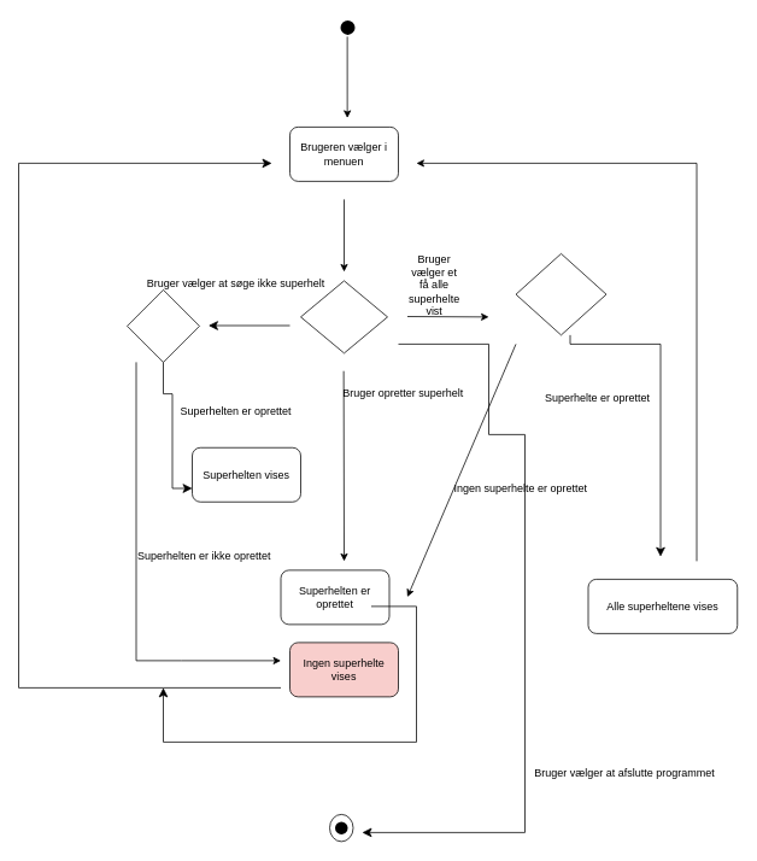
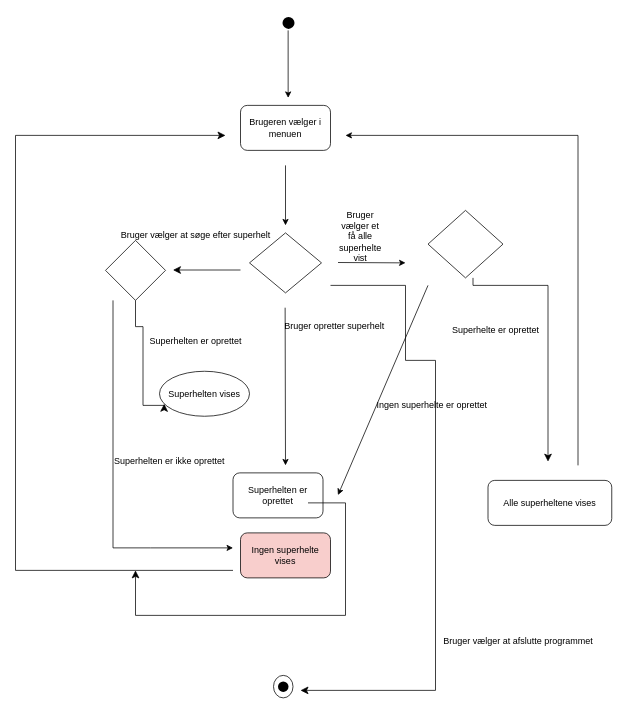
  <mxCell id="0" />
  <mxCell id="1" parent="0" />
  <mxCell id="2" value="" style="ellipse;whiteSpace=wrap;html=1;" vertex="1" parent="1"><mxGeometry x="364" y="900" width="26" height="30" as="geometry" /></mxCell>
  <mxCell id="3" value="" style="shape=waypoint;sketch=0;size=6;pointerEvents=1;points=[];fillColor=none;resizable=0;rotatable=0;perimeter=centerPerimeter;snapToPoint=1;fontSize=13;spacing=3;container=1;strokeWidth=6;" vertex="1" parent="1"><mxGeometry x="374" y="20" width="20" height="20" as="geometry" /></mxCell>
  <mxCell id="4" value="" style="endArrow=classic;html=1;rounded=0;exitX=0.833;exitY=0.5;exitDx=0;exitDy=0;exitPerimeter=0;" edge="1" parent="1"><mxGeometry width="50" height="50" relative="1" as="geometry"><mxPoint x="383.5" y="40" as="sourcePoint" /><mxPoint x="383.54" y="130" as="targetPoint" /></mxGeometry></mxCell>
  <mxCell id="5" value="Brugeren vælger i menuen" style="rounded=1;whiteSpace=wrap;html=1;" vertex="1" parent="1"><mxGeometry x="320" y="140" width="120" height="60" as="geometry" /></mxCell>
  <mxCell id="6" value="" style="endArrow=classic;html=1;rounded=0;" edge="1" parent="1"><mxGeometry width="50" height="50" relative="1" as="geometry"><mxPoint x="380" y="220" as="sourcePoint" /><mxPoint x="380" y="300" as="targetPoint" /></mxGeometry></mxCell>
  <mxCell id="7" value="" style="rhombus;whiteSpace=wrap;html=1;" vertex="1" parent="1"><mxGeometry x="332" y="310" width="96" height="80" as="geometry" /></mxCell>
  <mxCell id="8" value="" style="endArrow=classic;html=1;rounded=0;" edge="1" parent="1"><mxGeometry width="50" height="50" relative="1" as="geometry"><mxPoint x="379.5" y="409.75" as="sourcePoint" /><mxPoint x="380" y="620" as="targetPoint" /></mxGeometry></mxCell>
  <mxCell id="9" value="&lt;div&gt;Bruger opretter superhelt&lt;/div&gt;" style="text;html=1;align=center;verticalAlign=middle;resizable=0;points=[];autosize=1;strokeColor=none;fillColor=none;" vertex="1" parent="1"><mxGeometry x="370" y="420" width="150" height="30" as="geometry" /></mxCell>
  <mxCell id="10" value="" style="endArrow=classic;html=1;rounded=0;" edge="1" parent="1"><mxGeometry width="50" height="50" relative="1" as="geometry"><mxPoint x="450" y="349.5" as="sourcePoint" /><mxPoint x="540" y="350" as="targetPoint" /></mxGeometry></mxCell>
  <mxCell id="11" value="Bruger vælger et få alle superhelte vist" style="text;html=1;strokeColor=none;fillColor=none;align=center;verticalAlign=middle;whiteSpace=wrap;rounded=0;" vertex="1" parent="1"><mxGeometry x="450" y="300" width="60" height="30" as="geometry" /></mxCell>
  <mxCell id="12" value="Superhelten er oprettet" style="rounded=1;whiteSpace=wrap;html=1;" vertex="1" parent="1"><mxGeometry x="310" y="630" width="120" height="60" as="geometry" /></mxCell>
  <mxCell id="13" value="Ingen superhelte vises" style="rounded=1;whiteSpace=wrap;html=1;fillColor=#f8cecc;" vertex="1" parent="1"><mxGeometry x="320" y="710" width="120" height="60" as="geometry" /></mxCell>
  <mxCell id="14" value="" style="rhombus;whiteSpace=wrap;html=1;" vertex="1" parent="1"><mxGeometry x="570" y="280" width="100" height="90" as="geometry" /></mxCell>
  <mxCell id="15" value="" style="edgeStyle=segmentEdgeStyle;endArrow=classic;html=1;curved=0;rounded=0;endSize=8;startSize=8;sourcePerimeterSpacing=0;targetPerimeterSpacing=0;" edge="1" parent="1"><mxGeometry width="100" relative="1" as="geometry"><mxPoint x="630" y="370" as="sourcePoint" /><mxPoint x="730" y="615" as="targetPoint" /><Array as="points"><mxPoint x="630" y="380" /><mxPoint x="730" y="380" /></Array></mxGeometry></mxCell>
  <mxCell id="16" value="" style="endArrow=classic;html=1;rounded=0;" edge="1" parent="1"><mxGeometry width="50" height="50" relative="1" as="geometry"><mxPoint x="570" y="380" as="sourcePoint" /><mxPoint x="450" y="659.5" as="targetPoint" /></mxGeometry></mxCell>
  <mxCell id="17" value="Ingen superhelte er oprettet" style="text;html=1;align=center;verticalAlign=middle;resizable=0;points=[];autosize=1;strokeColor=none;fillColor=none;" vertex="1" parent="1"><mxGeometry x="490" y="525" width="170" height="30" as="geometry" /></mxCell>
  <mxCell id="18" value="Alle superheltene vises" style="rounded=1;whiteSpace=wrap;html=1;" vertex="1" parent="1"><mxGeometry x="650" y="640" width="165" height="60" as="geometry" /></mxCell>
  <mxCell id="19" value="" style="endArrow=classic;html=1;rounded=0;" edge="1" parent="1"><mxGeometry width="50" height="50" relative="1" as="geometry"><mxPoint x="770" y="620" as="sourcePoint" /><mxPoint x="460" y="180" as="targetPoint" /><Array as="points"><mxPoint x="770" y="180" /></Array></mxGeometry></mxCell>
  <mxCell id="20" value="&lt;div&gt;Superhelte er oprettet&lt;/div&gt;" style="text;html=1;align=center;verticalAlign=middle;resizable=0;points=[];autosize=1;strokeColor=none;fillColor=none;" vertex="1" parent="1"><mxGeometry x="590" y="425" width="140" height="30" as="geometry" /></mxCell>
  <mxCell id="21" value="" style="edgeStyle=segmentEdgeStyle;endArrow=classic;html=1;curved=0;rounded=0;endSize=8;startSize=8;sourcePerimeterSpacing=0;targetPerimeterSpacing=0;" edge="1" parent="1"><mxGeometry width="100" relative="1" as="geometry"><mxPoint x="320" y="359.5" as="sourcePoint" /><mxPoint x="230" y="359.5" as="targetPoint" /><Array as="points"><mxPoint x="230" y="359.5" /></Array></mxGeometry></mxCell>
- <mxCell id="22" value="Bruger vælger at søge ikke superhelt" style="text;html=1;align=center;verticalAlign=middle;resizable=0;points=[];autosize=1;strokeColor=none;fillColor=none;" vertex="1" parent="1"><mxGeometry x="150" y="298" width="220" height="30" as="geometry" /></mxCell>
+ <mxCell id="22" value="Bruger vælger at søge efter superhelt" style="text;html=1;align=center;verticalAlign=middle;resizable=0;points=[];autosize=1;strokeColor=none;fillColor=none;" vertex="1" parent="1"><mxGeometry x="150" y="298" width="220" height="30" as="geometry" /></mxCell>
  <mxCell id="23" value="" style="rhombus;whiteSpace=wrap;html=1;" vertex="1" parent="1"><mxGeometry x="140" y="320" width="80" height="80" as="geometry" /></mxCell>
  <mxCell id="24" value="" style="endArrow=classic;html=1;rounded=0;" edge="1" parent="1"><mxGeometry width="50" height="50" relative="1" as="geometry"><mxPoint x="150" y="400" as="sourcePoint" /><mxPoint x="310" y="730" as="targetPoint" /><Array as="points"><mxPoint x="150" y="730" /><mxPoint x="200" y="730" /></Array></mxGeometry></mxCell>
  <mxCell id="25" value="Superhelten er ikke oprettet" style="text;html=1;align=center;verticalAlign=middle;resizable=0;points=[];autosize=1;strokeColor=none;fillColor=none;" vertex="1" parent="1"><mxGeometry x="140" y="600" width="170" height="30" as="geometry" /></mxCell>
- <mxCell id="26" value="Superhelten vises" style="rounded=1;whiteSpace=wrap;html=1;" vertex="1" parent="1"><mxGeometry x="212" y="494.5" width="120" height="60" as="geometry" /></mxCell>
+ <mxCell id="26" value="Superhelten vises" style="ellipse;whiteSpace=wrap;html=1;" vertex="1" parent="1"><mxGeometry x="212" y="494.5" width="120" height="60" as="geometry" /></mxCell>
  <mxCell id="27" value="" style="edgeStyle=segmentEdgeStyle;endArrow=classic;html=1;curved=0;rounded=0;endSize=8;startSize=8;sourcePerimeterSpacing=0;targetPerimeterSpacing=0;exitX=0.5;exitY=1;exitDx=0;exitDy=0;entryX=0;entryY=0.75;entryDx=0;entryDy=0;" edge="1" parent="1" source="23" target="26"><mxGeometry width="100" relative="1" as="geometry"><mxPoint x="175" y="385" as="sourcePoint" /><mxPoint x="190" y="540" as="targetPoint" /><Array as="points"><mxPoint x="180" y="435" /><mxPoint x="190" y="435" /><mxPoint x="190" y="540" /></Array></mxGeometry></mxCell>
  <mxCell id="28" value="Superhelten er oprettet" style="text;html=1;align=center;verticalAlign=middle;resizable=0;points=[];autosize=1;strokeColor=none;fillColor=none;" vertex="1" parent="1"><mxGeometry x="190" y="440" width="140" height="30" as="geometry" /></mxCell>
  <mxCell id="29" value="" style="edgeStyle=segmentEdgeStyle;endArrow=classic;html=1;curved=0;rounded=0;endSize=8;startSize=8;sourcePerimeterSpacing=0;targetPerimeterSpacing=0;" edge="1" parent="1"><mxGeometry width="100" relative="1" as="geometry"><mxPoint x="310" y="760" as="sourcePoint" /><mxPoint x="300" y="180" as="targetPoint" /><Array as="points"><mxPoint x="20" y="760" /></Array></mxGeometry></mxCell>
  <mxCell id="30" value="" style="edgeStyle=segmentEdgeStyle;endArrow=classic;html=1;curved=0;rounded=0;endSize=8;startSize=8;sourcePerimeterSpacing=0;targetPerimeterSpacing=0;" edge="1" parent="1"><mxGeometry width="100" relative="1" as="geometry"><mxPoint x="410" y="670" as="sourcePoint" /><mxPoint x="180" y="760" as="targetPoint" /><Array as="points"><mxPoint x="460" y="670" /><mxPoint x="460" y="820" /><mxPoint x="180" y="820" /></Array></mxGeometry></mxCell>
  <mxCell id="31" value="" style="shape=waypoint;sketch=0;size=6;pointerEvents=1;points=[];fillColor=none;resizable=0;rotatable=0;perimeter=centerPerimeter;snapToPoint=1;strokeColor=default;labelBorderColor=none;strokeWidth=5;fontSize=13;spacing=3;labelBackgroundColor=#FF0000;" vertex="1" parent="1"><mxGeometry x="367" y="905" width="20" height="20" as="geometry" /></mxCell>
  <mxCell id="32" value="" style="edgeStyle=segmentEdgeStyle;endArrow=classic;html=1;curved=0;rounded=0;endSize=8;startSize=8;sourcePerimeterSpacing=0;targetPerimeterSpacing=0;" edge="1" parent="1"><mxGeometry width="100" relative="1" as="geometry"><mxPoint x="440" y="380" as="sourcePoint" /><mxPoint x="400" y="920" as="targetPoint" /><Array as="points"><mxPoint x="540" y="380" /><mxPoint x="540" y="480" /><mxPoint x="580" y="480" /><mxPoint x="580" y="920" /></Array></mxGeometry></mxCell>
  <mxCell id="33" value="Bruger vælger at afslutte programmet" style="text;html=1;align=center;verticalAlign=middle;resizable=0;points=[];autosize=1;strokeColor=none;fillColor=none;" vertex="1" parent="1"><mxGeometry x="580" y="840" width="220" height="30" as="geometry" /></mxCell>
